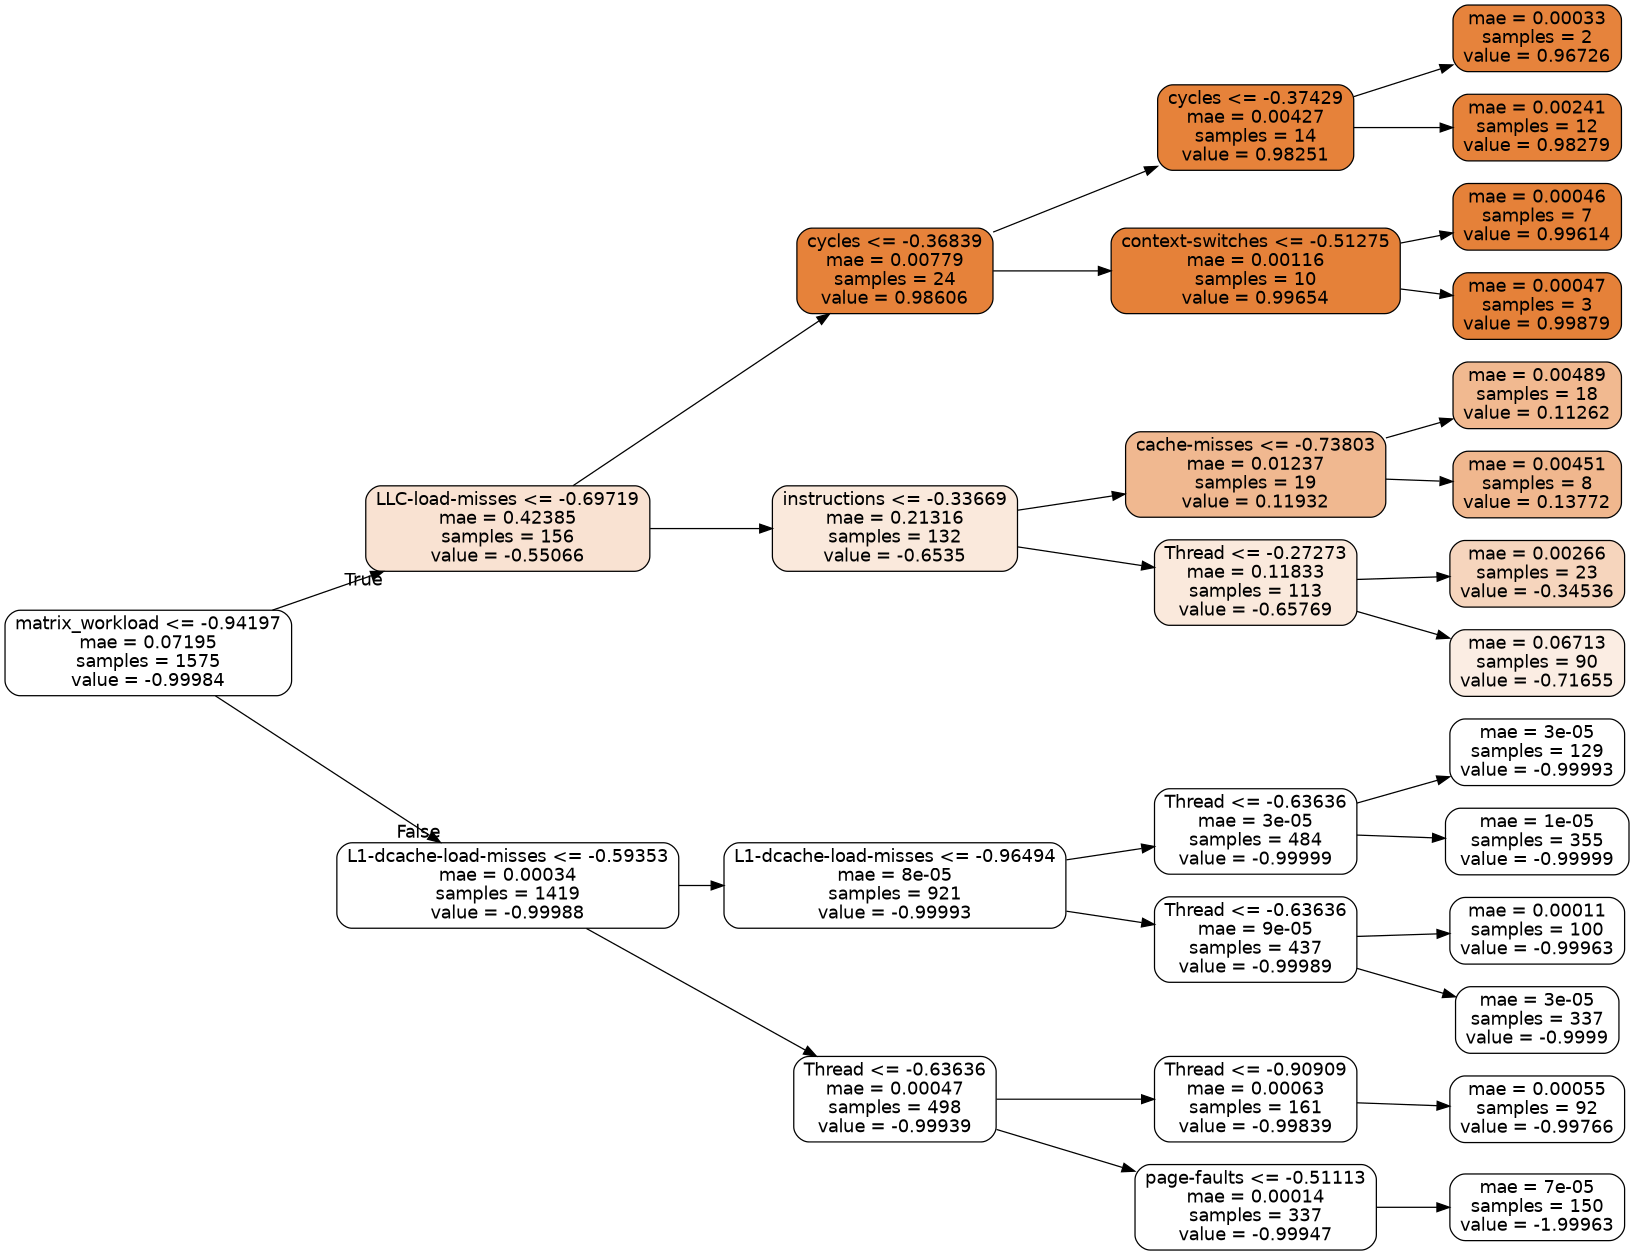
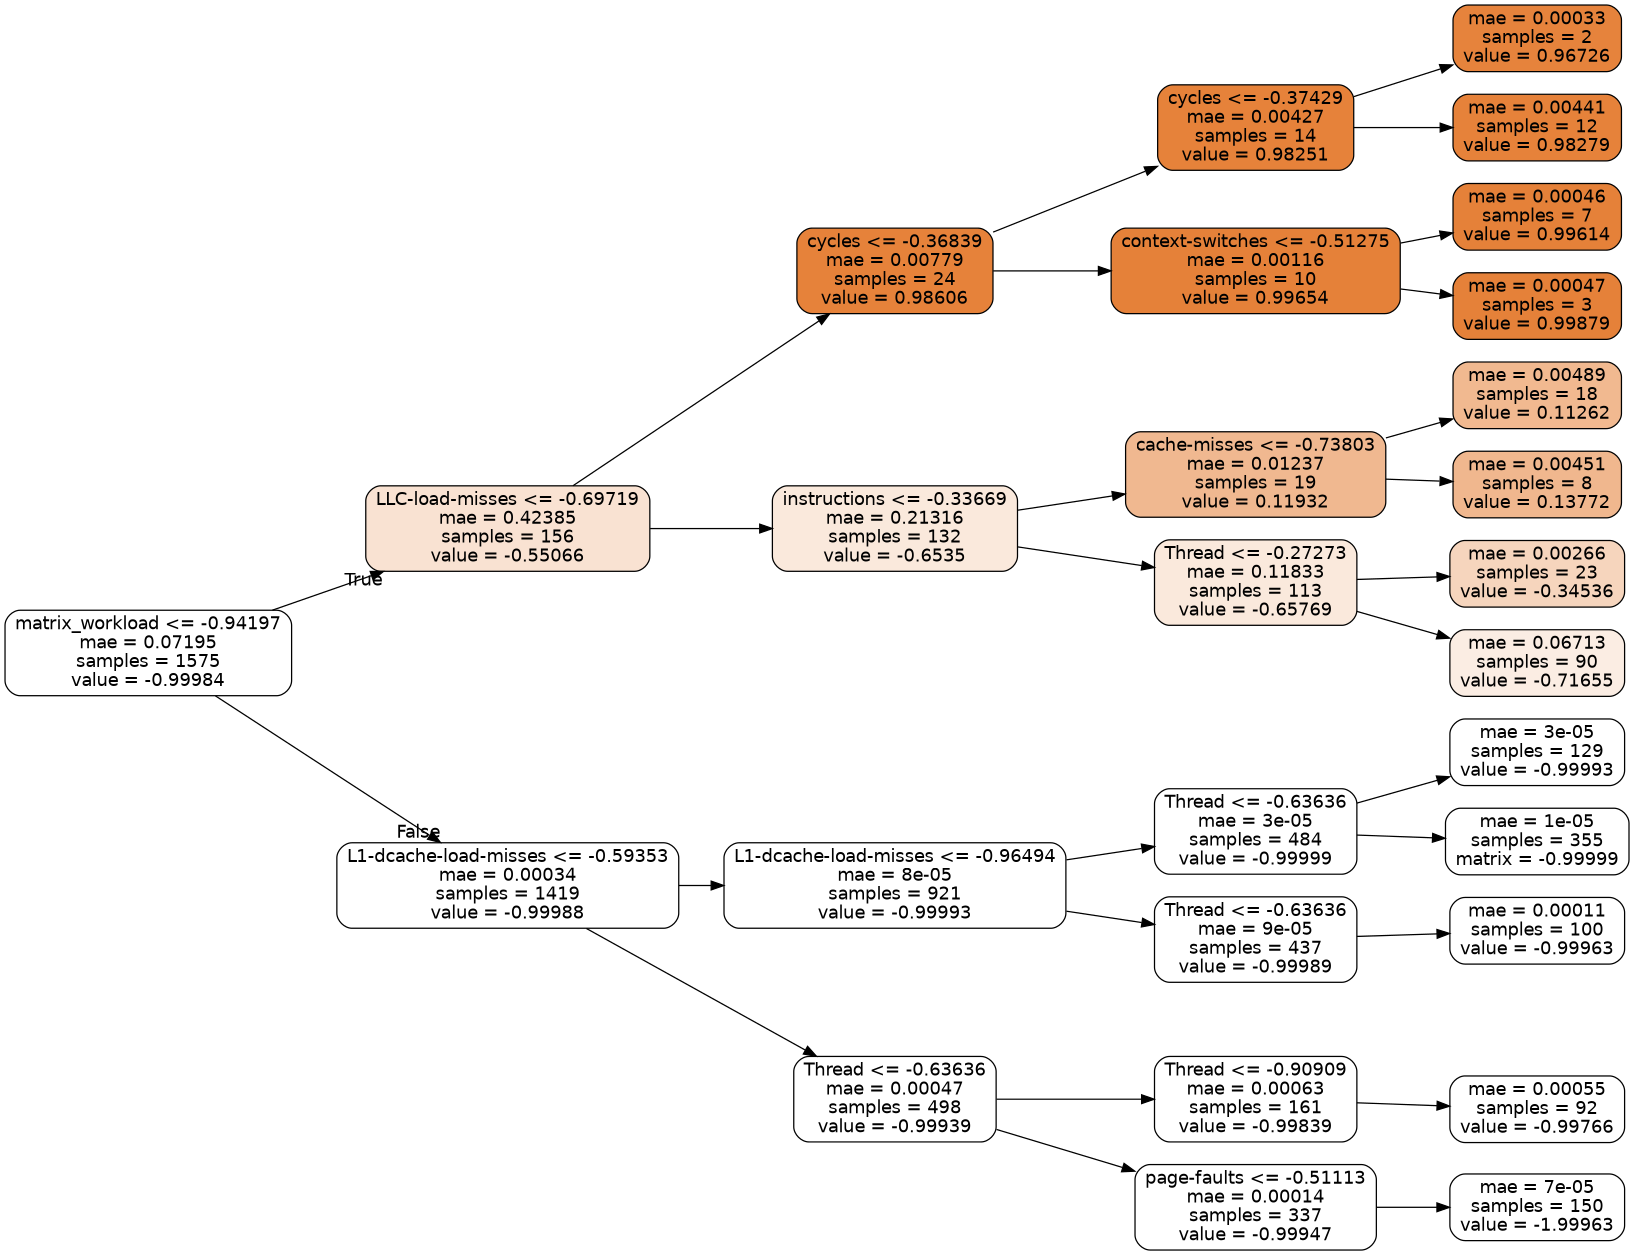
  digraph {
    rankdir=LR
    node [color=black fillcolor="#e5813900" fontname=helvetica shape=box style="filled, rounded"]
    edge [fontname=helvetica]
    n1 [label="matrix_workload <= -0.94197\nmae = 0.07195\nsamples = 1575\nvalue = -0.99984"]
    n2 [fillcolor="#e5813939" label="LLC-load-misses <= -0.69719\nmae = 0.42385\nsamples = 156\nvalue = -0.55066"]
    n3 [label="L1-dcache-load-misses <= -0.59353\nmae = 0.00034\nsamples = 1419\nvalue = -0.99988"]
    n4 [fillcolor="#e58139fd" label="cycles <= -0.36839\nmae = 0.00779\nsamples = 24\nvalue = 0.98606"]
    n5 [fillcolor="#e581392c" label="instructions <= -0.33669\nmae = 0.21316\nsamples = 132\nvalue = -0.6535"]
    n6 [label="L1-dcache-load-misses <= -0.96494\nmae = 8e-05\nsamples = 921\nvalue = -0.99993"]
    n7 [label="Thread <= -0.63636\nmae = 0.00047\nsamples = 498\nvalue = -0.99939"]
    n8 [fillcolor="#e58139fd" label="cycles <= -0.37429\nmae = 0.00427\nsamples = 14\nvalue = 0.98251"]
    n9 [fillcolor="#e58139ff" label="context-switches <= -0.51275\nmae = 0.00116\nsamples = 10\nvalue = 0.99654"]
    n10 [fillcolor="#e581398f" label="cache-misses <= -0.73803\nmae = 0.01237\nsamples = 19\nvalue = 0.11932"]
    n11 [fillcolor="#e581392c" label="Thread <= -0.27273\nmae = 0.11833\nsamples = 113\nvalue = -0.65769"]
    n12 [fillcolor="#e58139fb" label="mae = 0.00033\nsamples = 2\nvalue = 0.96726"]
-   n13 [fillcolor="#e58139fd" label="mae = 0.00241\nsamples = 12\nvalue = 0.98279"]
+   n13 [fillcolor="#e58139fd" label="mae = 0.00441\nsamples = 12\nvalue = 0.98279"]
    n14 [fillcolor="#e58139ff" label="mae = 0.00046\nsamples = 7\nvalue = 0.99614"]
    n15 [fillcolor="#e58139ff" label="mae = 0.00047\nsamples = 3\nvalue = 0.99879"]
    n16 [fillcolor="#e581398e" label="mae = 0.00489\nsamples = 18\nvalue = 0.11262"]
    n17 [fillcolor="#e5813991" label="mae = 0.00451\nsamples = 8\nvalue = 0.13772"]
    n18 [fillcolor="#e5813954" label="mae = 0.00266\nsamples = 23\nvalue = -0.34536"]
    n19 [fillcolor="#e5813924" label="mae = 0.06713\nsamples = 90\nvalue = -0.71655"]
    n20 [label="Thread <= -0.63636\nmae = 3e-05\nsamples = 484\nvalue = -0.99999"]
    n21 [label="Thread <= -0.63636\nmae = 9e-05\nsamples = 437\nvalue = -0.99989"]
    n22 [label="Thread <= -0.90909\nmae = 0.00063\nsamples = 161\nvalue = -0.99839"]
    n23 [label="page-faults <= -0.51113\nmae = 0.00014\nsamples = 337\nvalue = -0.99947"]
    n24 [label="mae = 3e-05\nsamples = 129\nvalue = -0.99993"]
-   n25 [label="mae = 1e-05\nsamples = 355\nvalue = -0.99999"]
+   n25 [label="mae = 1e-05\nsamples = 355\nmatrix = -0.99999"]
    n26 [label="mae = 0.00011\nsamples = 100\nvalue = -0.99963"]
-   n27 [label="mae = 3e-05\nsamples = 337\nvalue = -0.9999"]
    n28 [label="mae = 0.00055\nsamples = 92\nvalue = -0.99766"]
    n29 [label="mae = 7e-05\nsamples = 150\nvalue = -1.99963"]
    n1 -> n2 [headlabel=True labelangle=45 labeldistance=2.5]
    n1 -> n3 [headlabel=False labelangle=-45 labeldistance=2.5]
    n2 -> n4
    n2 -> n5
    n3 -> n6
    n3 -> n7
    n4 -> n8
    n4 -> n9
    n5 -> n10
    n5 -> n11
    n6 -> n20
    n6 -> n21
    n7 -> n22
    n7 -> n23
    n8 -> n12
    n8 -> n13
    n9 -> n14
    n9 -> n15
    n10 -> n16
    n10 -> n17
    n11 -> n18
    n11 -> n19
    n20 -> n24
    n20 -> n25
    n21 -> n26
-   n21 -> n27
    n22 -> n28
    n23 -> n29
  }
